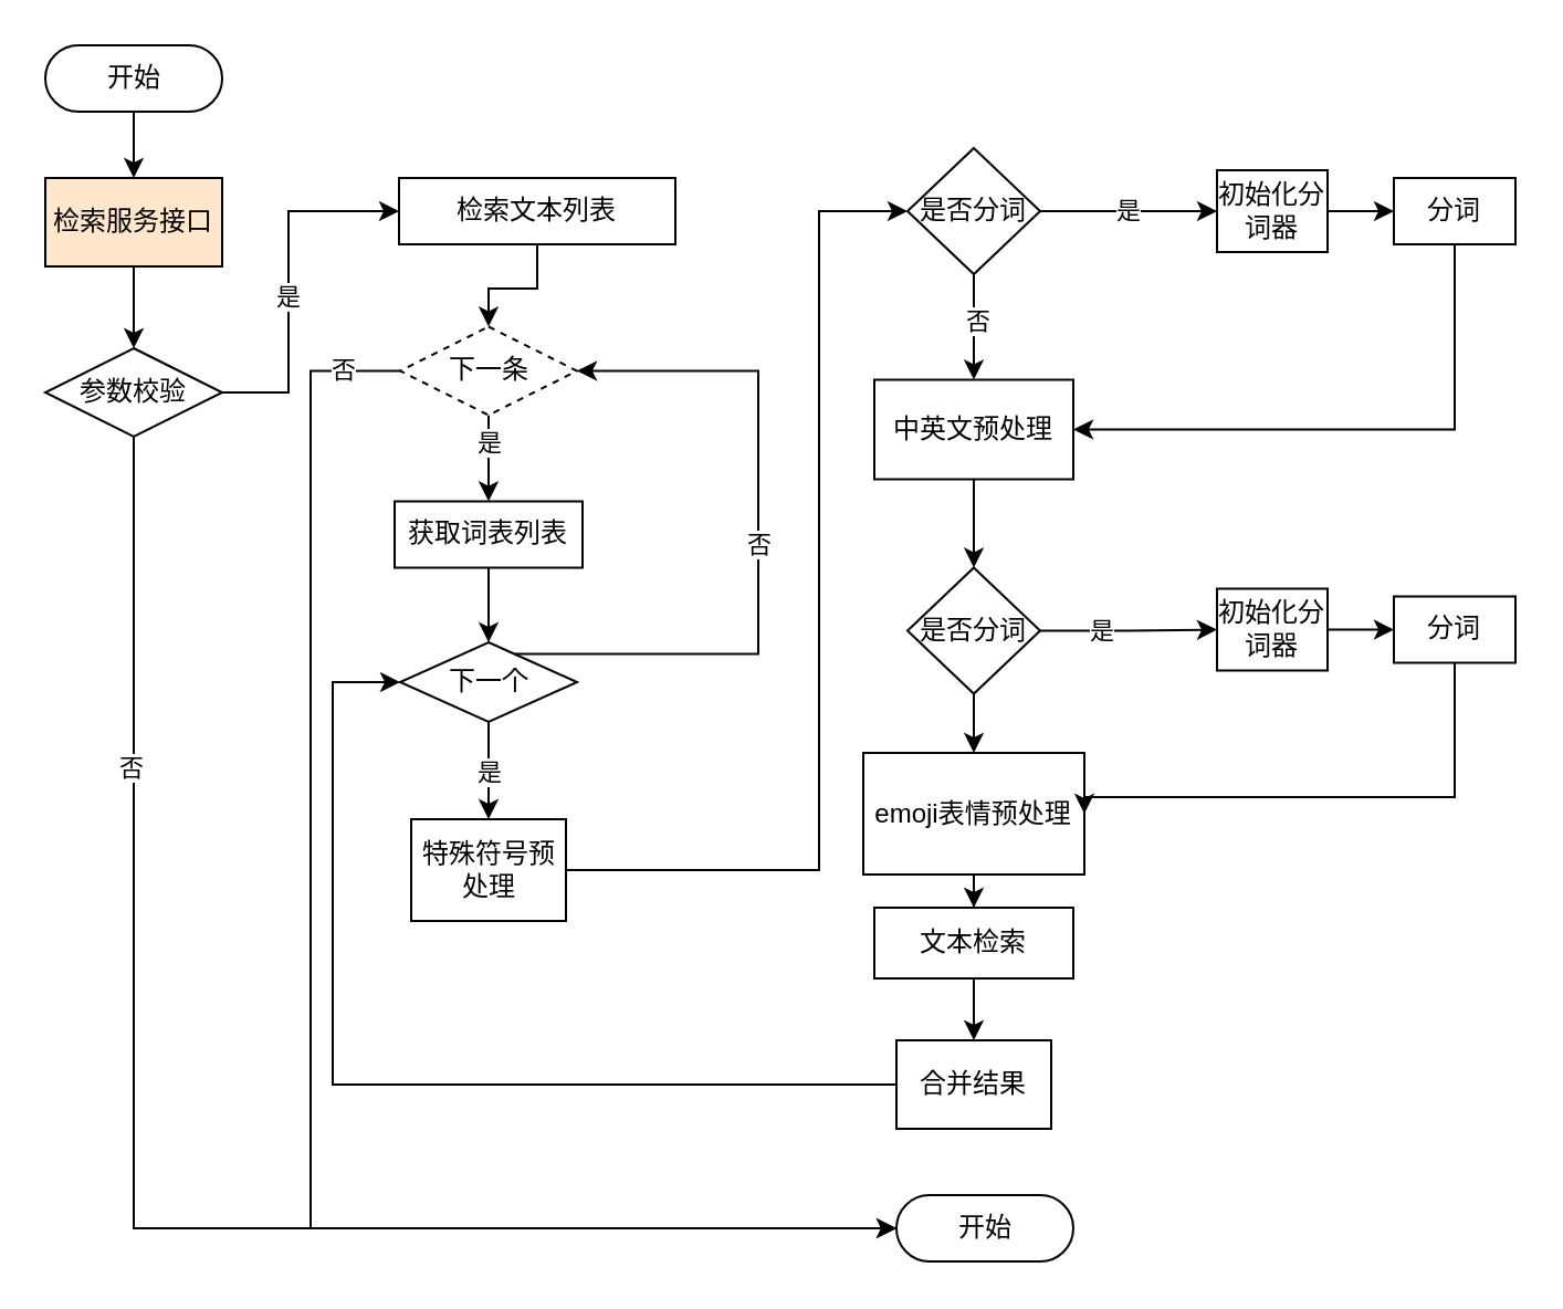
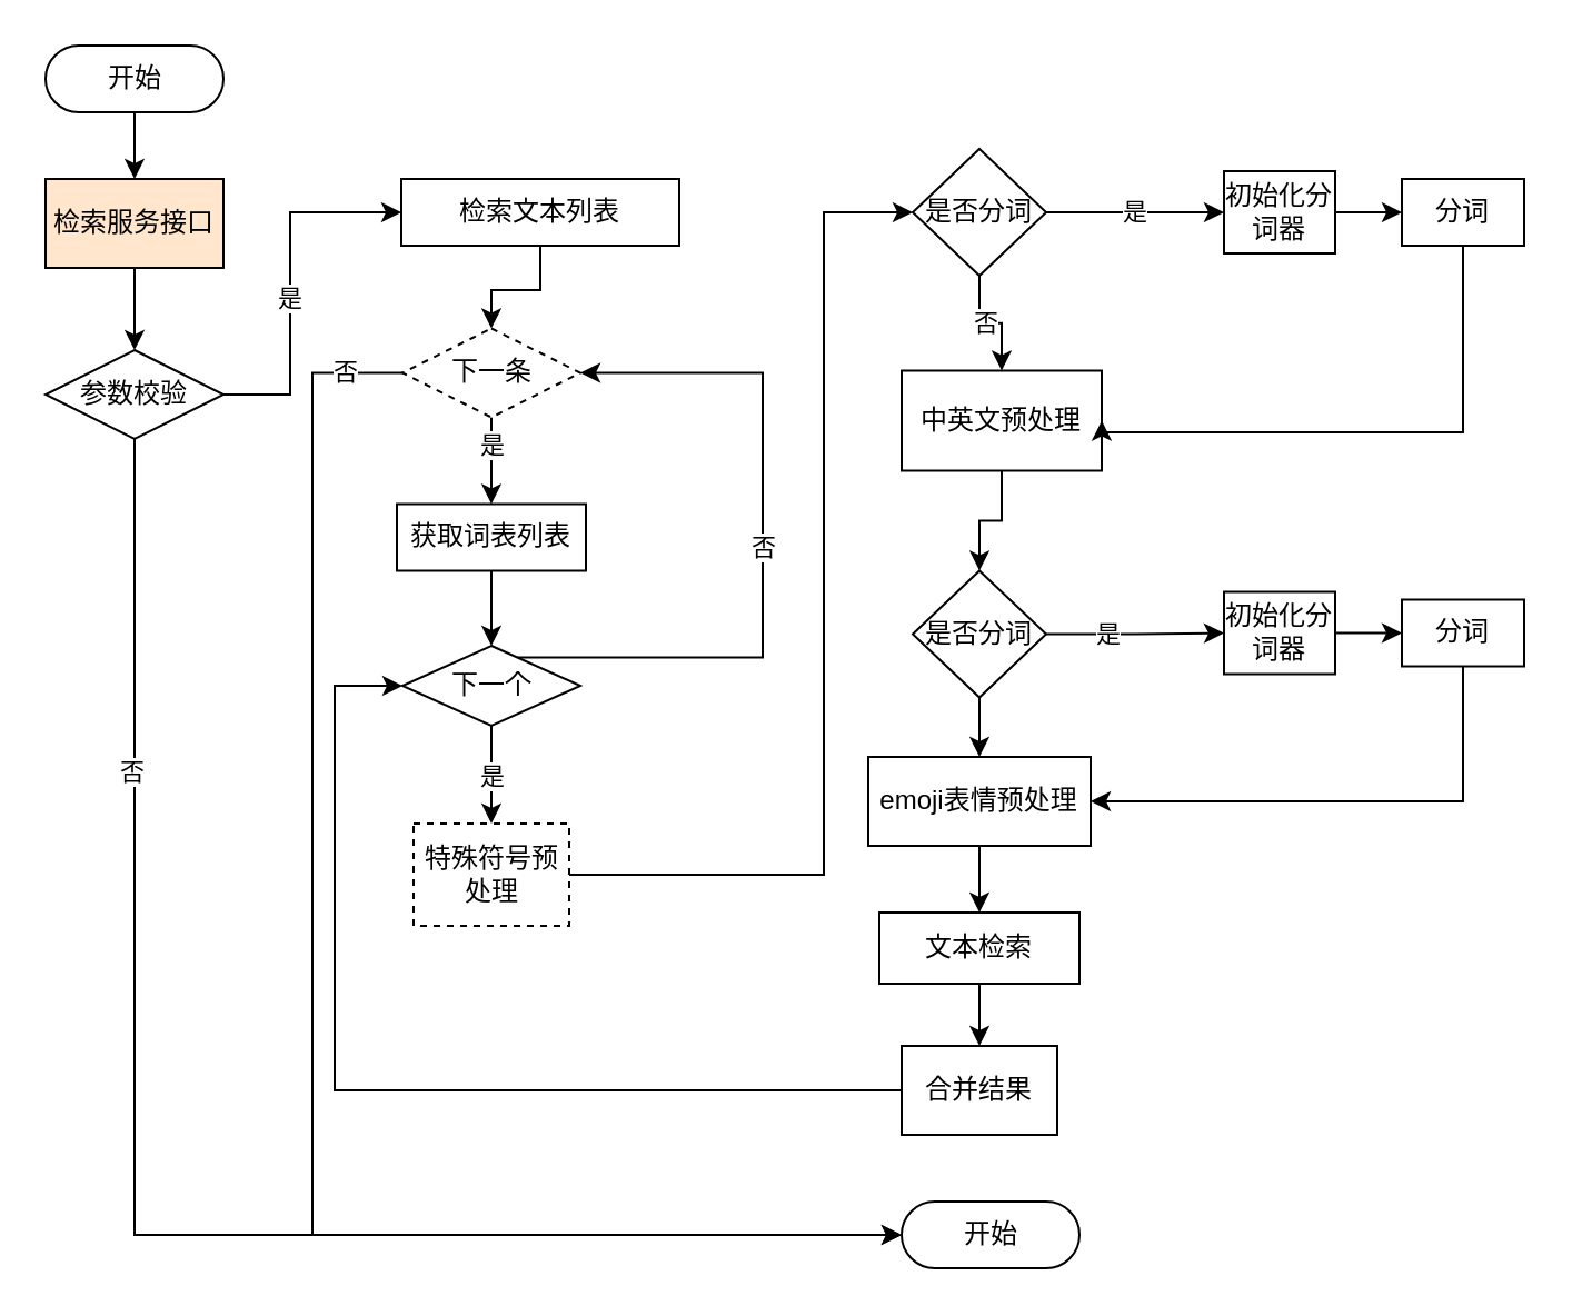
  <mxCell id="0" />
  <mxCell id="1" parent="0" />
  <mxCell id="2" style="edgeStyle=orthogonalEdgeStyle;rounded=0;orthogonalLoop=1;jettySize=auto;html=1;entryX=0.5;entryY=0;entryDx=0;entryDy=0;" edge="1" parent="1" source="3" target="5"><mxGeometry relative="1" as="geometry" /></mxCell>
  <mxCell id="3" value="开始" style="html=1;dashed=0;whitespace=wrap;shape=mxgraph.dfd.start" vertex="1" parent="1"><mxGeometry x="20" y="20" width="80" height="30" as="geometry" /></mxCell>
  <mxCell id="4" value="" style="edgeStyle=orthogonalEdgeStyle;rounded=0;orthogonalLoop=1;jettySize=auto;html=1;entryX=0.5;entryY=0;entryDx=0;entryDy=0;" edge="1" parent="1" source="5" target="50"><mxGeometry relative="1" as="geometry"><mxPoint x="60" y="154" as="targetPoint" /></mxGeometry></mxCell>
  <mxCell id="5" value="检索服务接口" style="rounded=0;whiteSpace=wrap;html=1;fillColor=#ffe6cc;" vertex="1" parent="1"><mxGeometry x="20" y="80" width="80" height="40" as="geometry" /></mxCell>
  <mxCell id="6" value="" style="edgeStyle=orthogonalEdgeStyle;rounded=0;orthogonalLoop=1;jettySize=auto;html=1;exitX=1;exitY=0.5;exitDx=0;exitDy=0;" edge="1" parent="1" source="50" target="20"><mxGeometry relative="1" as="geometry"><mxPoint x="90" y="176.5" as="sourcePoint" /><Array as="points"><mxPoint x="100" y="177" /><mxPoint x="130" y="177" /><mxPoint x="130" y="95" /></Array></mxGeometry></mxCell>
  <mxCell id="7" value="是" style="edgeLabel;html=1;align=center;verticalAlign=middle;resizable=0;points=[];" vertex="1" connectable="0" parent="6"><mxGeometry x="-0.086" y="1" relative="1" as="geometry"><mxPoint as="offset" /></mxGeometry></mxCell>
  <mxCell id="8" value="" style="edgeStyle=orthogonalEdgeStyle;rounded=0;orthogonalLoop=1;jettySize=auto;html=1;exitX=0.5;exitY=1;exitDx=0;exitDy=0;" edge="1" parent="1" source="12" target="14"><mxGeometry relative="1" as="geometry"><mxPoint x="222.5" y="186.25" as="sourcePoint" /></mxGeometry></mxCell>
  <mxCell id="9" value="是" style="edgeLabel;html=1;align=center;verticalAlign=middle;resizable=0;points=[];" vertex="1" connectable="0" parent="8"><mxGeometry x="0.245" relative="1" as="geometry"><mxPoint y="-12.25" as="offset" /></mxGeometry></mxCell>
  <mxCell id="10" style="edgeStyle=orthogonalEdgeStyle;rounded=0;orthogonalLoop=1;jettySize=auto;html=1;entryX=0;entryY=0.5;entryDx=0;entryDy=0;entryPerimeter=0;" edge="1" parent="1" source="12" target="47"><mxGeometry relative="1" as="geometry"><Array as="points"><mxPoint x="140" y="167" /><mxPoint x="140" y="555" /></Array></mxGeometry></mxCell>
  <mxCell id="11" value="否" style="edgeLabel;html=1;align=center;verticalAlign=middle;resizable=0;points=[];" vertex="1" connectable="0" parent="10"><mxGeometry x="-0.926" y="-1" relative="1" as="geometry"><mxPoint as="offset" /></mxGeometry></mxCell>
  <mxCell id="12" value="下一条" style="rhombus;whiteSpace=wrap;html=1;rounded=0;dashed=1;" vertex="1" parent="1"><mxGeometry x="180.5" y="147.25" width="80" height="40" as="geometry" /></mxCell>
  <mxCell id="13" value="" style="edgeStyle=orthogonalEdgeStyle;rounded=0;orthogonalLoop=1;jettySize=auto;html=1;" edge="1" parent="1" source="14" target="18"><mxGeometry relative="1" as="geometry" /></mxCell>
  <mxCell id="14" value="获取词表列表" style="whiteSpace=wrap;html=1;rounded=0;" vertex="1" parent="1"><mxGeometry x="178" y="226.25" width="85" height="30" as="geometry" /></mxCell>
  <mxCell id="15" value="" style="edgeStyle=orthogonalEdgeStyle;rounded=0;orthogonalLoop=1;jettySize=auto;html=1;" edge="1" parent="1" source="18" target="22"><mxGeometry relative="1" as="geometry" /></mxCell>
  <mxCell id="16" value="是" style="edgeLabel;html=1;align=center;verticalAlign=middle;resizable=0;points=[];" vertex="1" connectable="0" parent="15"><mxGeometry relative="1" as="geometry"><mxPoint as="offset" /></mxGeometry></mxCell>
  <mxCell id="17" value="否" style="edgeStyle=orthogonalEdgeStyle;rounded=0;orthogonalLoop=1;jettySize=auto;html=1;entryX=1;entryY=0.5;entryDx=0;entryDy=0;" edge="1" parent="1" source="18" target="12"><mxGeometry relative="1" as="geometry"><Array as="points"><mxPoint x="342.5" y="295.25" /><mxPoint x="342.5" y="167.25" /></Array></mxGeometry></mxCell>
  <mxCell id="18" value="下一个" style="rhombus;whiteSpace=wrap;html=1;rounded=0;" vertex="1" parent="1"><mxGeometry x="180.5" y="290" width="80" height="36" as="geometry" /></mxCell>
  <mxCell id="19" style="edgeStyle=orthogonalEdgeStyle;rounded=0;orthogonalLoop=1;jettySize=auto;html=1;entryX=0.5;entryY=0;entryDx=0;entryDy=0;" edge="1" parent="1" source="20" target="12"><mxGeometry relative="1" as="geometry" /></mxCell>
  <mxCell id="20" value="检索文本列表" style="whiteSpace=wrap;html=1;rounded=0;" vertex="1" parent="1"><mxGeometry x="180" y="80" width="125" height="30" as="geometry" /></mxCell>
  <mxCell id="21" value="" style="edgeStyle=orthogonalEdgeStyle;rounded=0;orthogonalLoop=1;jettySize=auto;html=1;entryX=0;entryY=0.5;entryDx=0;entryDy=0;" edge="1" parent="1" source="22" target="30"><mxGeometry relative="1" as="geometry"><Array as="points"><mxPoint x="370" y="393" /><mxPoint x="370" y="95" /></Array></mxGeometry></mxCell>
- <mxCell id="22" value="特殊符号预处理" style="whiteSpace=wrap;html=1;rounded=0;" vertex="1" parent="1"><mxGeometry x="185.5" y="370" width="70" height="46" as="geometry" /></mxCell>
+ <mxCell id="22" value="特殊符号预处理" style="whiteSpace=wrap;html=1;rounded=0;dashed=1;" vertex="1" parent="1"><mxGeometry x="185.5" y="370" width="70" height="46" as="geometry" /></mxCell>
  <mxCell id="23" style="edgeStyle=orthogonalEdgeStyle;rounded=0;orthogonalLoop=1;jettySize=auto;html=1;" edge="1" parent="1" source="24" target="38"><mxGeometry relative="1" as="geometry" /></mxCell>
- <mxCell id="24" value="中英文预处理" style="whiteSpace=wrap;html=1;rounded=0;" vertex="1" parent="1"><mxGeometry x="395" y="171.25" width="90" height="45" as="geometry" /></mxCell>
+ <mxCell id="24" value="中英文预处理" style="whiteSpace=wrap;html=1;rounded=0;" vertex="1" parent="1"><mxGeometry x="405" y="166.25" width="90" height="45" as="geometry" /></mxCell>
  <mxCell id="25" value="" style="edgeStyle=orthogonalEdgeStyle;rounded=0;orthogonalLoop=1;jettySize=auto;html=1;" edge="1" parent="1" source="26" target="44"><mxGeometry relative="1" as="geometry" /></mxCell>
- <mxCell id="26" value="emoji表情预处理" style="whiteSpace=wrap;html=1;rounded=0;" vertex="1" parent="1"><mxGeometry x="390" y="340" width="100" height="55" as="geometry" /></mxCell>
+ <mxCell id="26" value="emoji表情预处理" style="whiteSpace=wrap;html=1;rounded=0;" vertex="1" parent="1"><mxGeometry x="390" y="340" width="100" height="40" as="geometry" /></mxCell>
  <mxCell id="27" value="是" style="edgeStyle=orthogonalEdgeStyle;rounded=0;orthogonalLoop=1;jettySize=auto;html=1;" edge="1" parent="1" source="30" target="32"><mxGeometry relative="1" as="geometry" /></mxCell>
  <mxCell id="28" style="edgeStyle=orthogonalEdgeStyle;rounded=0;orthogonalLoop=1;jettySize=auto;html=1;exitX=0.5;exitY=1;exitDx=0;exitDy=0;entryX=0.5;entryY=0;entryDx=0;entryDy=0;" edge="1" parent="1" source="30" target="24"><mxGeometry relative="1" as="geometry"><mxPoint x="450" y="430" as="sourcePoint" /><mxPoint x="500" y="150" as="targetPoint" /><Array as="points" /></mxGeometry></mxCell>
  <mxCell id="29" value="否" style="edgeLabel;html=1;align=center;verticalAlign=middle;resizable=0;points=[];" vertex="1" connectable="0" parent="28"><mxGeometry x="-0.135" relative="1" as="geometry"><mxPoint x="1" as="offset" /></mxGeometry></mxCell>
  <mxCell id="30" value="是否分词" style="rhombus;whiteSpace=wrap;html=1;rounded=0;" vertex="1" parent="1"><mxGeometry x="410" y="66.5" width="60" height="57" as="geometry" /></mxCell>
  <mxCell id="31" value="" style="edgeStyle=orthogonalEdgeStyle;rounded=0;orthogonalLoop=1;jettySize=auto;html=1;" edge="1" parent="1" source="32" target="34"><mxGeometry relative="1" as="geometry" /></mxCell>
  <mxCell id="32" value="初始化分词器" style="whiteSpace=wrap;html=1;rounded=0;" vertex="1" parent="1"><mxGeometry x="550" y="76.5" width="50" height="37" as="geometry" /></mxCell>
  <mxCell id="33" style="edgeStyle=orthogonalEdgeStyle;rounded=0;orthogonalLoop=1;jettySize=auto;html=1;entryX=1;entryY=0.5;entryDx=0;entryDy=0;" edge="1" parent="1" source="34" target="24"><mxGeometry relative="1" as="geometry"><Array as="points"><mxPoint x="658" y="194" /></Array></mxGeometry></mxCell>
  <mxCell id="34" value="分词" style="whiteSpace=wrap;html=1;rounded=0;" vertex="1" parent="1"><mxGeometry x="630" y="80" width="55" height="30" as="geometry" /></mxCell>
  <mxCell id="35" style="edgeStyle=orthogonalEdgeStyle;rounded=0;orthogonalLoop=1;jettySize=auto;html=1;entryX=0;entryY=0.5;entryDx=0;entryDy=0;" edge="1" parent="1" source="38" target="40"><mxGeometry relative="1" as="geometry" /></mxCell>
  <mxCell id="36" value="是" style="edgeLabel;html=1;align=center;verticalAlign=middle;resizable=0;points=[];" vertex="1" connectable="0" parent="35"><mxGeometry x="-0.309" relative="1" as="geometry"><mxPoint as="offset" /></mxGeometry></mxCell>
  <mxCell id="37" style="edgeStyle=orthogonalEdgeStyle;rounded=0;orthogonalLoop=1;jettySize=auto;html=1;entryX=0.5;entryY=0;entryDx=0;entryDy=0;" edge="1" parent="1" source="38" target="26"><mxGeometry relative="1" as="geometry" /></mxCell>
  <mxCell id="38" value="是否分词" style="rhombus;whiteSpace=wrap;html=1;rounded=0;" vertex="1" parent="1"><mxGeometry x="410" y="256.25" width="60" height="57" as="geometry" /></mxCell>
  <mxCell id="39" style="edgeStyle=orthogonalEdgeStyle;rounded=0;orthogonalLoop=1;jettySize=auto;html=1;entryX=0;entryY=0.5;entryDx=0;entryDy=0;" edge="1" parent="1" source="40" target="42"><mxGeometry relative="1" as="geometry" /></mxCell>
  <mxCell id="40" value="初始化分词器" style="whiteSpace=wrap;html=1;rounded=0;" vertex="1" parent="1"><mxGeometry x="550" y="265.75" width="50" height="37" as="geometry" /></mxCell>
  <mxCell id="41" style="edgeStyle=orthogonalEdgeStyle;rounded=0;orthogonalLoop=1;jettySize=auto;html=1;entryX=1;entryY=0.5;entryDx=0;entryDy=0;" edge="1" parent="1" source="42" target="26"><mxGeometry relative="1" as="geometry"><Array as="points"><mxPoint x="658" y="360" /></Array></mxGeometry></mxCell>
  <mxCell id="42" value="分词" style="whiteSpace=wrap;html=1;rounded=0;" vertex="1" parent="1"><mxGeometry x="630" y="269.25" width="55" height="30" as="geometry" /></mxCell>
  <mxCell id="43" value="" style="edgeStyle=orthogonalEdgeStyle;rounded=0;orthogonalLoop=1;jettySize=auto;html=1;" edge="1" parent="1" source="44" target="46"><mxGeometry relative="1" as="geometry" /></mxCell>
  <mxCell id="44" value="文本检索" style="whiteSpace=wrap;html=1;rounded=0;" vertex="1" parent="1"><mxGeometry x="395" y="410" width="90" height="32" as="geometry" /></mxCell>
  <mxCell id="45" style="edgeStyle=orthogonalEdgeStyle;rounded=0;orthogonalLoop=1;jettySize=auto;html=1;entryX=0;entryY=0.5;entryDx=0;entryDy=0;exitX=0;exitY=0.5;exitDx=0;exitDy=0;" edge="1" parent="1" source="46" target="18"><mxGeometry relative="1" as="geometry"><mxPoint x="-10" y="440" as="targetPoint" /><Array as="points"><mxPoint x="150" y="490" /><mxPoint x="150" y="308" /></Array></mxGeometry></mxCell>
  <mxCell id="46" value="合并结果" style="whiteSpace=wrap;html=1;rounded=0;" vertex="1" parent="1"><mxGeometry x="405" y="470" width="70" height="40" as="geometry" /></mxCell>
  <mxCell id="47" value="开始" style="html=1;dashed=0;whitespace=wrap;shape=mxgraph.dfd.start" vertex="1" parent="1"><mxGeometry x="405" y="540" width="80" height="30" as="geometry" /></mxCell>
  <mxCell id="48" style="edgeStyle=orthogonalEdgeStyle;rounded=0;orthogonalLoop=1;jettySize=auto;html=1;exitX=0.5;exitY=1;exitDx=0;exitDy=0;" edge="1" parent="1" source="50" target="47"><mxGeometry relative="1" as="geometry"><Array as="points"><mxPoint x="60" y="555" /></Array></mxGeometry></mxCell>
  <mxCell id="49" value="否" style="edgeLabel;html=1;align=center;verticalAlign=middle;resizable=0;points=[];" vertex="1" connectable="0" parent="48"><mxGeometry x="-0.577" y="-2" relative="1" as="geometry"><mxPoint as="offset" /></mxGeometry></mxCell>
  <mxCell id="50" value="参数校验" style="rhombus;whiteSpace=wrap;html=1;rounded=0;" vertex="1" parent="1"><mxGeometry x="20" y="157" width="80" height="40" as="geometry" /></mxCell>
